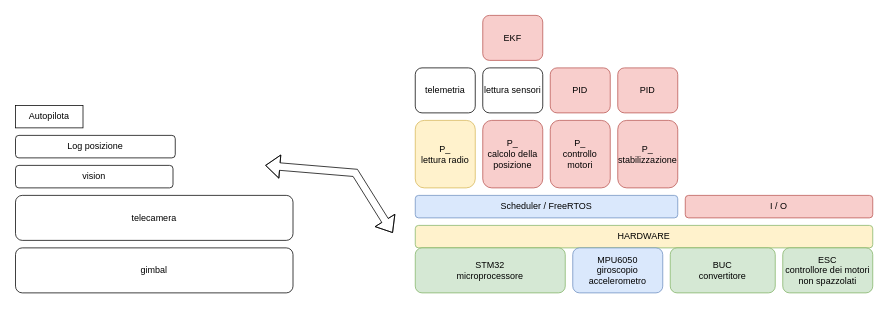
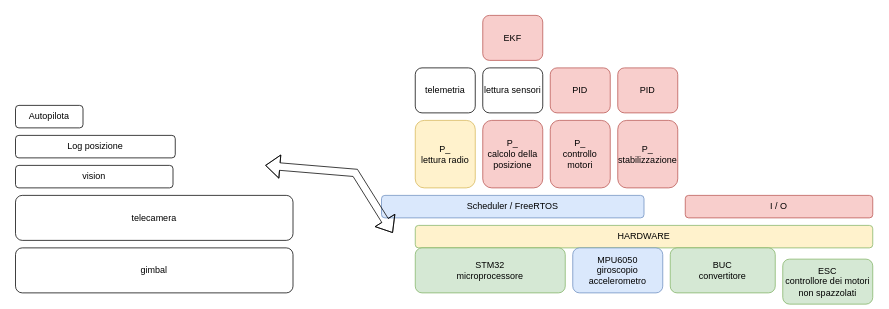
  <mxCell id="0" />
  <mxCell id="1" parent="0" />
  <mxCell id="2" value="HARDWARE" style="rounded=1;whiteSpace=wrap;html=1;fillColor=#fff2cc;strokeColor=#82b366;" vertex="1" parent="1"><mxGeometry x="553" y="300" width="610" height="30" as="geometry" /></mxCell>
  <mxCell id="3" value="STM32&lt;br&gt;microprocessore" style="rounded=1;whiteSpace=wrap;html=1;fillColor=#d5e8d4;strokeColor=#82b366;" vertex="1" parent="1"><mxGeometry x="553" y="330" width="200" height="60" as="geometry" /></mxCell>
  <mxCell id="4" value="MPU6050&lt;br&gt;giroscopio&lt;br&gt;accelerometro" style="rounded=1;whiteSpace=wrap;html=1;fillColor=#dae8fc;strokeColor=#6c8ebf;" vertex="1" parent="1"><mxGeometry x="763" y="330" width="120" height="60" as="geometry" /></mxCell>
  <mxCell id="5" value="BUC&lt;br&gt;convertitore" style="rounded=1;whiteSpace=wrap;html=1;fillColor=#d5e8d4;strokeColor=#82b366;" vertex="1" parent="1"><mxGeometry x="893" y="330" width="140" height="60" as="geometry" /></mxCell>
- <mxCell id="6" value="ESC&lt;br&gt;controllore dei motori non spazzolati" style="rounded=1;whiteSpace=wrap;html=1;fillColor=#d5e8d4;strokeColor=#82b366;" vertex="1" parent="1"><mxGeometry x="1043" y="330" width="120" height="60" as="geometry" /></mxCell>
- <mxCell id="7" value="Scheduler / FreeRTOS" style="rounded=1;whiteSpace=wrap;html=1;fillColor=#dae8fc;strokeColor=#6c8ebf;" vertex="1" parent="1"><mxGeometry x="553" y="260" width="350" height="30" as="geometry" /></mxCell>
+ <mxCell id="6" value="ESC&lt;br&gt;controllore dei motori non spazzolati" style="rounded=1;whiteSpace=wrap;html=1;fillColor=#d5e8d4;strokeColor=#82b366;" vertex="1" parent="1"><mxGeometry x="1043" y="345" width="120" height="60" as="geometry" /></mxCell>
+ <mxCell id="7" value="Scheduler / FreeRTOS" style="rounded=1;whiteSpace=wrap;html=1;fillColor=#dae8fc;strokeColor=#6c8ebf;" vertex="1" parent="1"><mxGeometry x="508" y="260" width="350" height="30" as="geometry" /></mxCell>
  <mxCell id="8" value="I / O" style="rounded=1;whiteSpace=wrap;html=1;fillColor=#f8cecc;strokeColor=#b85450;" vertex="1" parent="1"><mxGeometry x="913" y="260" width="250" height="30" as="geometry" /></mxCell>
  <mxCell id="9" value="P_&lt;br&gt;lettura radio" style="rounded=1;whiteSpace=wrap;html=1;fillColor=#fff2cc;strokeColor=#d6b656;" vertex="1" parent="1"><mxGeometry x="553" y="160" width="80" height="90" as="geometry" /></mxCell>
  <mxCell id="10" value="P_&lt;br&gt;calcolo della posizione" style="rounded=1;whiteSpace=wrap;html=1;fillColor=#f8cecc;strokeColor=#b85450;" vertex="1" parent="1"><mxGeometry x="643" y="160" width="80" height="90" as="geometry" /></mxCell>
  <mxCell id="11" value="P_&lt;br&gt;controllo motori" style="rounded=1;whiteSpace=wrap;html=1;fillColor=#f8cecc;strokeColor=#b85450;" vertex="1" parent="1"><mxGeometry x="733" y="160" width="80" height="90" as="geometry" /></mxCell>
  <mxCell id="12" value="P_&lt;br&gt;stabilizzazione" style="rounded=1;whiteSpace=wrap;html=1;fillColor=#f8cecc;strokeColor=#b85450;" vertex="1" parent="1"><mxGeometry x="823" y="160" width="80" height="90" as="geometry" /></mxCell>
  <mxCell id="13" value="telemetria" style="rounded=1;whiteSpace=wrap;html=1;" vertex="1" parent="1"><mxGeometry x="553" y="90" width="80" height="60" as="geometry" /></mxCell>
  <mxCell id="14" value="lettura sensori" style="rounded=1;whiteSpace=wrap;html=1;" vertex="1" parent="1"><mxGeometry x="643" y="90" width="80" height="60" as="geometry" /></mxCell>
  <mxCell id="15" value="EKF" style="rounded=1;whiteSpace=wrap;html=1;fillColor=#f8cecc;strokeColor=#b85450;" vertex="1" parent="1"><mxGeometry x="643" y="20" width="80" height="60" as="geometry" /></mxCell>
  <mxCell id="16" value="PID" style="rounded=1;whiteSpace=wrap;html=1;fillColor=#f8cecc;strokeColor=#b85450;" vertex="1" parent="1"><mxGeometry x="823" y="90" width="80" height="60" as="geometry" /></mxCell>
  <mxCell id="17" value="PID" style="rounded=1;whiteSpace=wrap;html=1;fillColor=#f8cecc;strokeColor=#b85450;" vertex="1" parent="1"><mxGeometry x="733" y="90" width="80" height="60" as="geometry" /></mxCell>
- <mxCell id="18" value="Autopilota" style="whiteSpace=wrap;html=1;rounded=0;" vertex="1" parent="1"><mxGeometry x="20" y="140" width="90" height="30" as="geometry" /></mxCell>
+ <mxCell id="18" value="Autopilota" style="rounded=1;whiteSpace=wrap;html=1;" vertex="1" parent="1"><mxGeometry x="20" y="140" width="90" height="30" as="geometry" /></mxCell>
  <mxCell id="19" value="telecamera" style="rounded=1;whiteSpace=wrap;html=1;" vertex="1" parent="1"><mxGeometry x="20" y="260" width="370" height="60" as="geometry" /></mxCell>
  <mxCell id="20" value="gimbal" style="rounded=1;whiteSpace=wrap;html=1;" vertex="1" parent="1"><mxGeometry x="20" y="330" width="370" height="60" as="geometry" /></mxCell>
  <mxCell id="21" value="vision" style="rounded=1;whiteSpace=wrap;html=1;" vertex="1" parent="1"><mxGeometry x="20" y="220" width="210" height="30" as="geometry" /></mxCell>
  <mxCell id="22" value="Log posizione" style="rounded=1;whiteSpace=wrap;html=1;" vertex="1" parent="1"><mxGeometry x="20" y="180" width="213" height="30" as="geometry" /></mxCell>
  <mxCell id="23" value="" style="shape=flexArrow;endArrow=classic;startArrow=classic;html=1;rounded=0;" edge="1" parent="1"><mxGeometry width="100" height="100" relative="1" as="geometry"><mxPoint x="353" y="220" as="sourcePoint" /><mxPoint x="523" y="310" as="targetPoint" /><Array as="points"><mxPoint x="473" y="230" /></Array></mxGeometry></mxCell>
